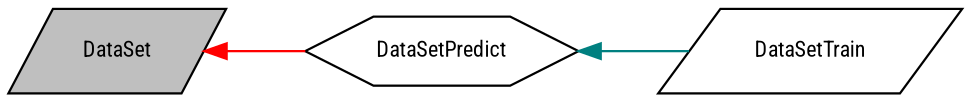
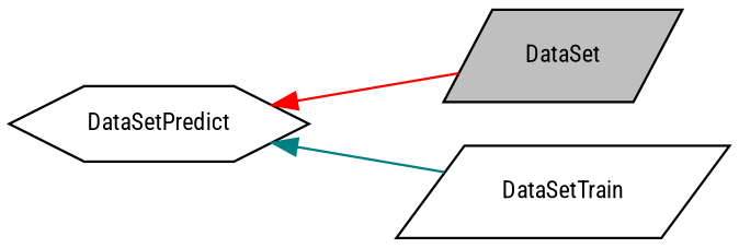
  digraph {
    fontname="Roboto Condensed"
    rankdir=LR
    node [color=black fillcolor=white fontname="Roboto Condensed" fontsize=10 shape=parallelogram style=filled]
    edge [dir=back fontname="Roboto Condensed" fontsize=10 labelfontname=Helvetica labelfontsize=10 style=solid]
    n1 [fillcolor=grey75 fontcolor=black height=0.2 label=DataSet width=0.4]
    n2 [height=0.2 label=DataSetPredict shape=hexagon width=0.4]
    n3 [height=0.2 label=DataSetTrain width=0.4]
-   n1 -> n2 [color=red]
+   n2 -> n1 [color=red]
    n2 -> n3 [color=teal]
  }
